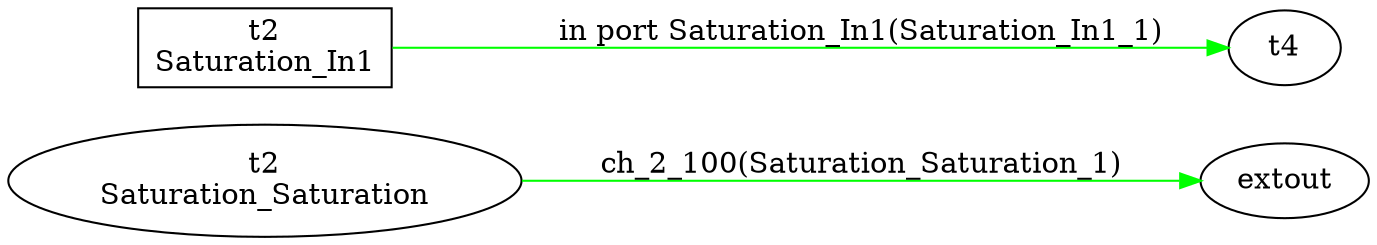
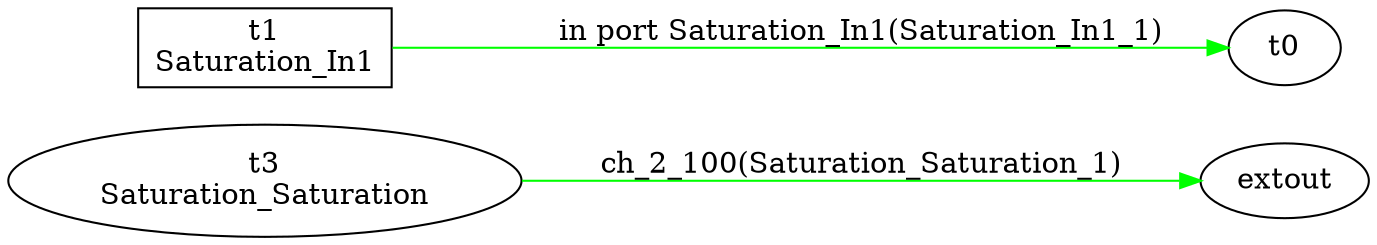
  digraph {
    rankdir=LR
    edge [color=green]
-   n1 [label="t2\nSaturation_Saturation"]
+   n1 [label="t3\nSaturation_Saturation"]
    n2 [label=extout]
-   n3 [label="t2\nSaturation_In1" shape=box]
-   t0 [label=t4]
+   n3 [label="t1\nSaturation_In1" shape=box]
+   t0
    n1 -> n2 [label="ch_2_100(Saturation_Saturation_1)"]
    n3 -> t0 [label="in port Saturation_In1(Saturation_In1_1)"]
  }
